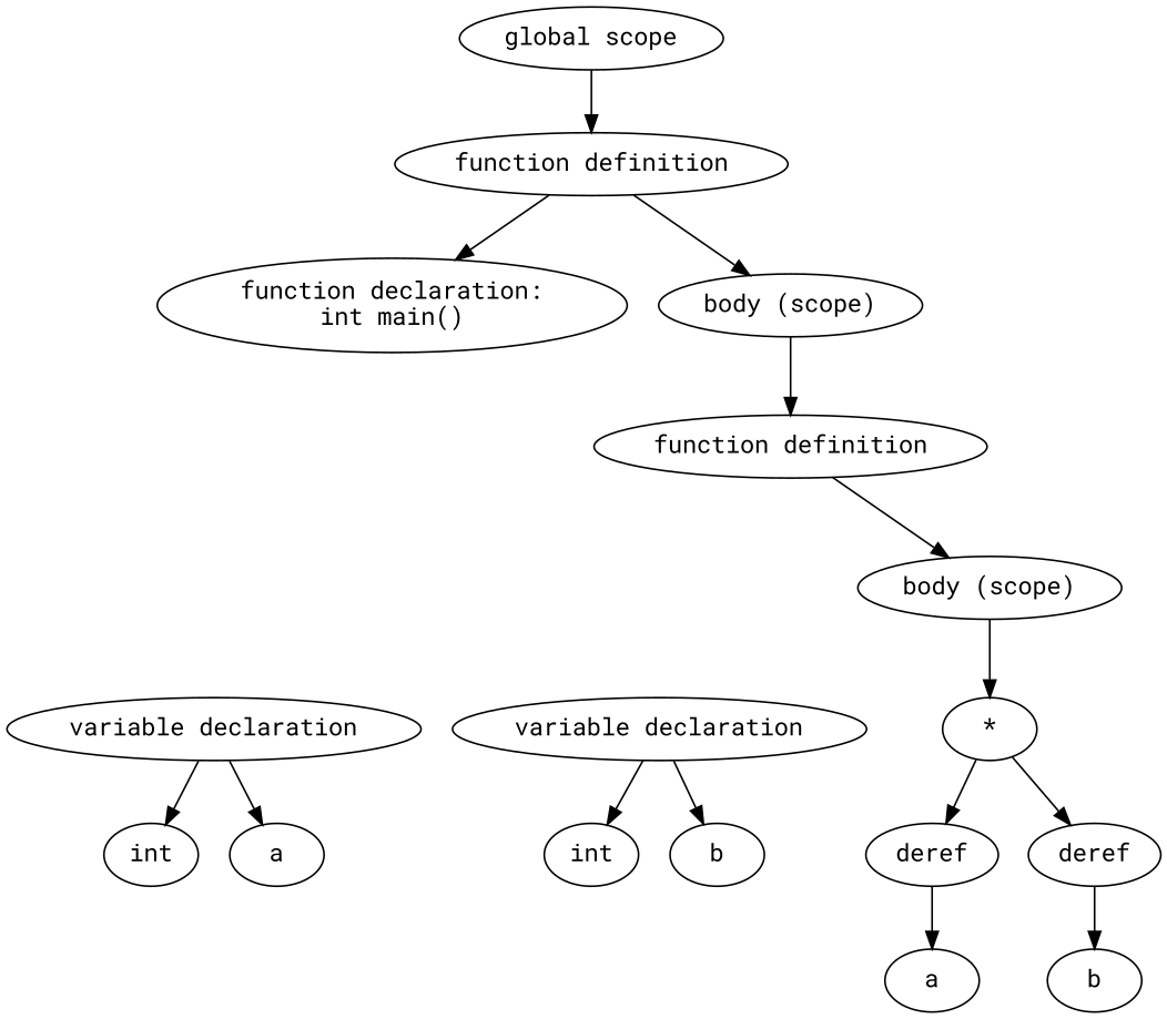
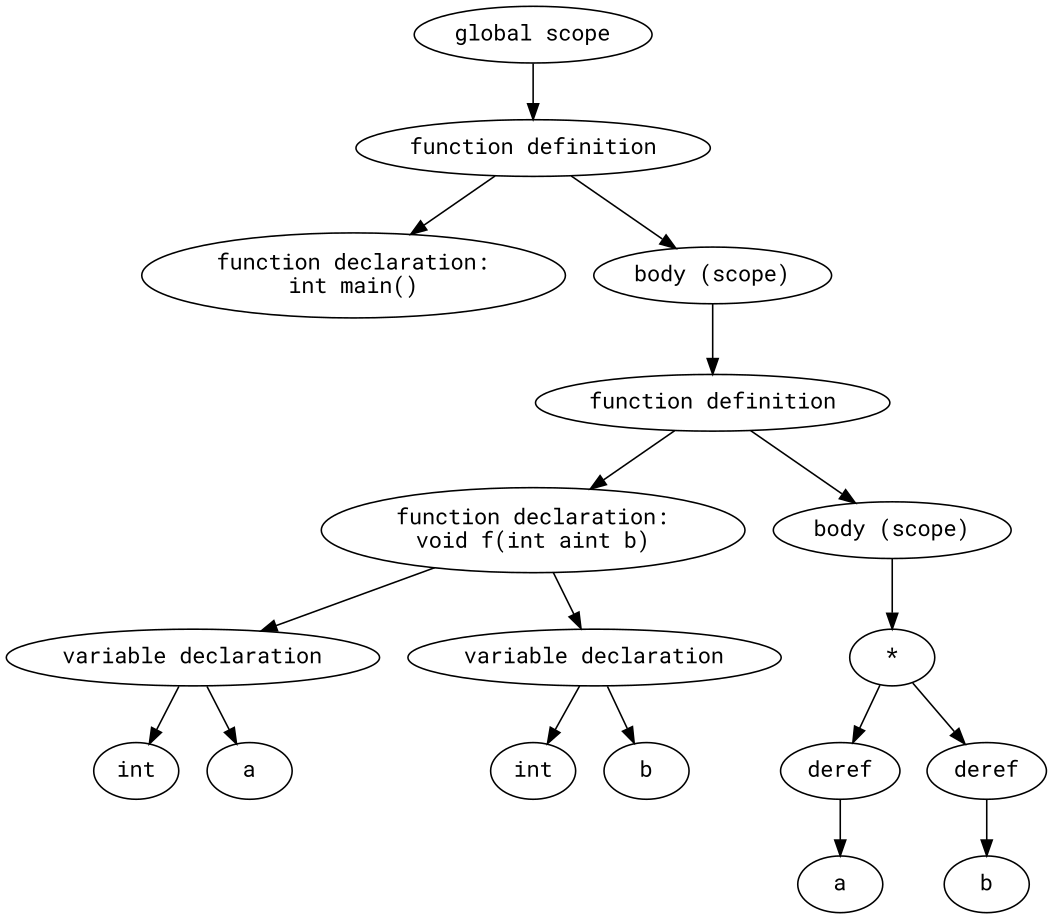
  digraph {
    fontname="Roboto Mono"
    node [fontname="Roboto Mono"]
    edge [fontname="Roboto Mono"]
    n1 [label="function declaration:\nint main()"]
    n2 [label="function definition"]
    n3 [label="body (scope)"]
    n4 [label=int]
    n5 [label="variable declaration"]
    n6 [label=a]
+   n7 [label="function declaration:\nvoid f(int aint b)"]
    n8 [label="variable declaration"]
    n9 [label=int]
    n10 [label=b]
    n11 [label="function definition"]
    n12 [label="body (scope)"]
    n13 [label=a]
    n14 [label=deref]
    n15 [label="*"]
    n16 [label=deref]
    n17 [label=b]
    n18 [label="global scope"]
    n2 -> n1
    n2 -> n3
    n3 -> n11
    n5 -> n4
    n5 -> n6
+   n7 -> n5
+   n7 -> n8
    n8 -> n9
    n8 -> n10
+   n11 -> n7
    n11 -> n12
    n12 -> n15
    n14 -> n13
    n15 -> n14
    n15 -> n16
    n16 -> n17
    n18 -> n2
  }
